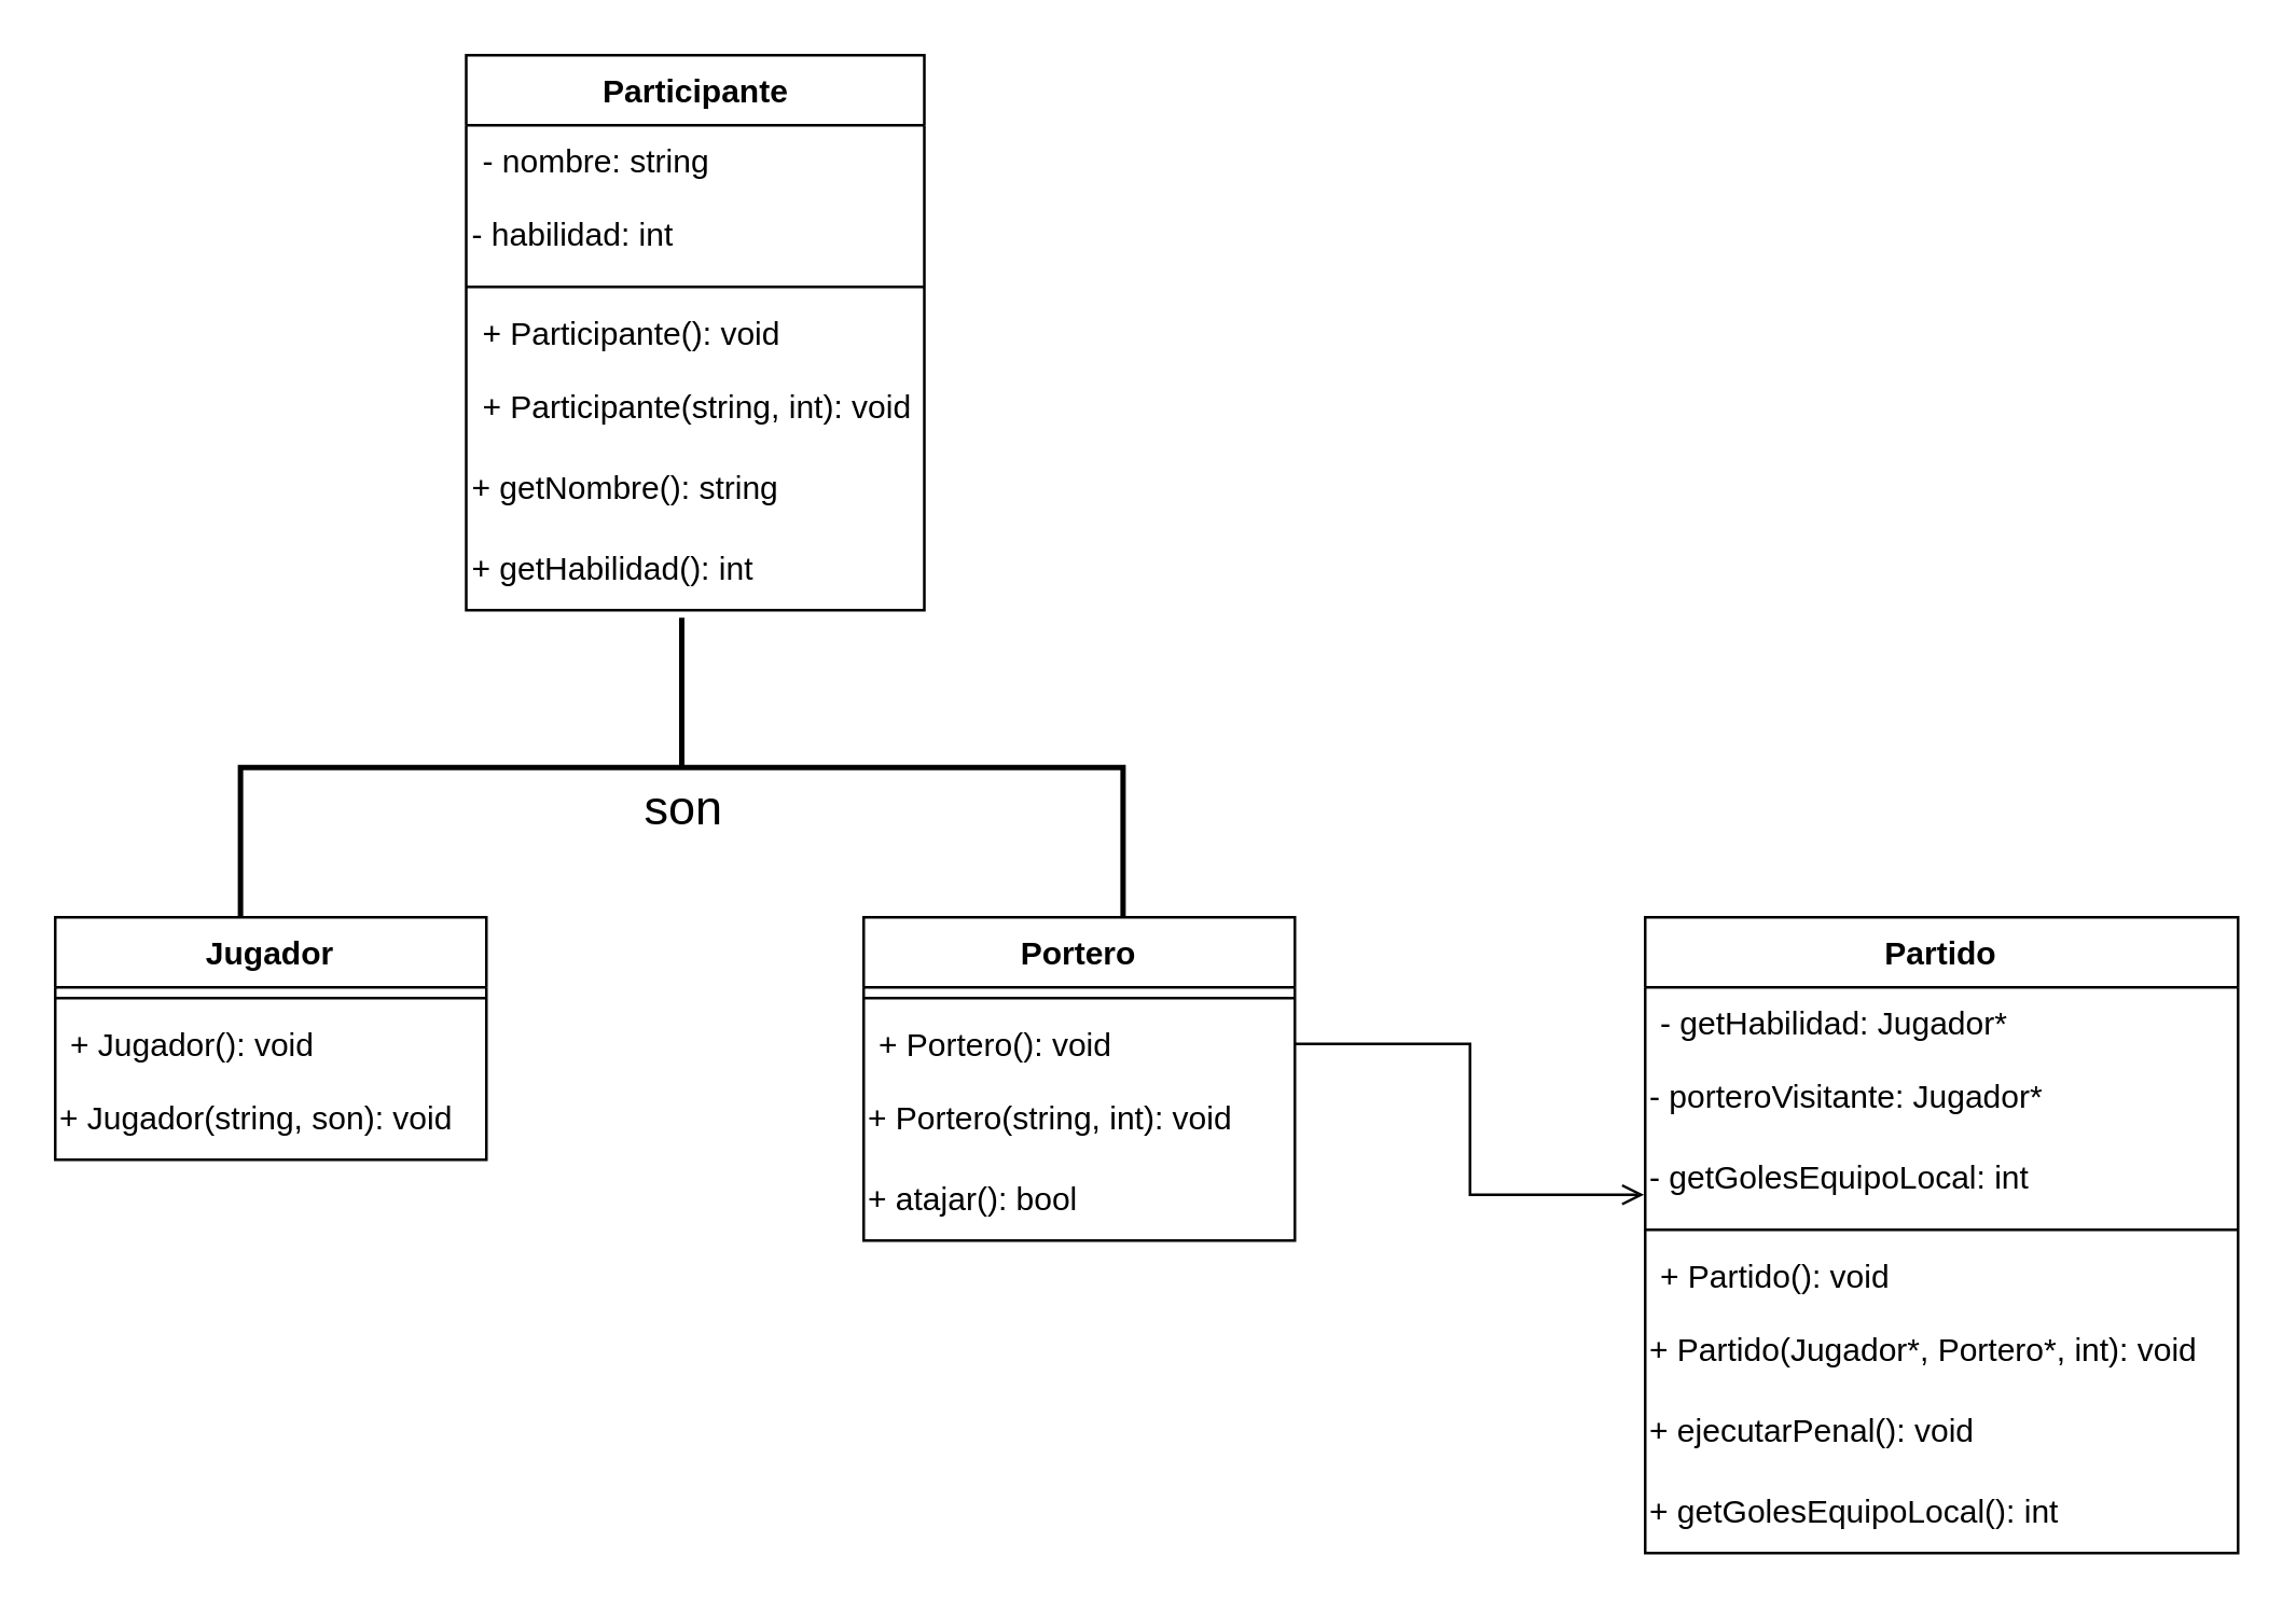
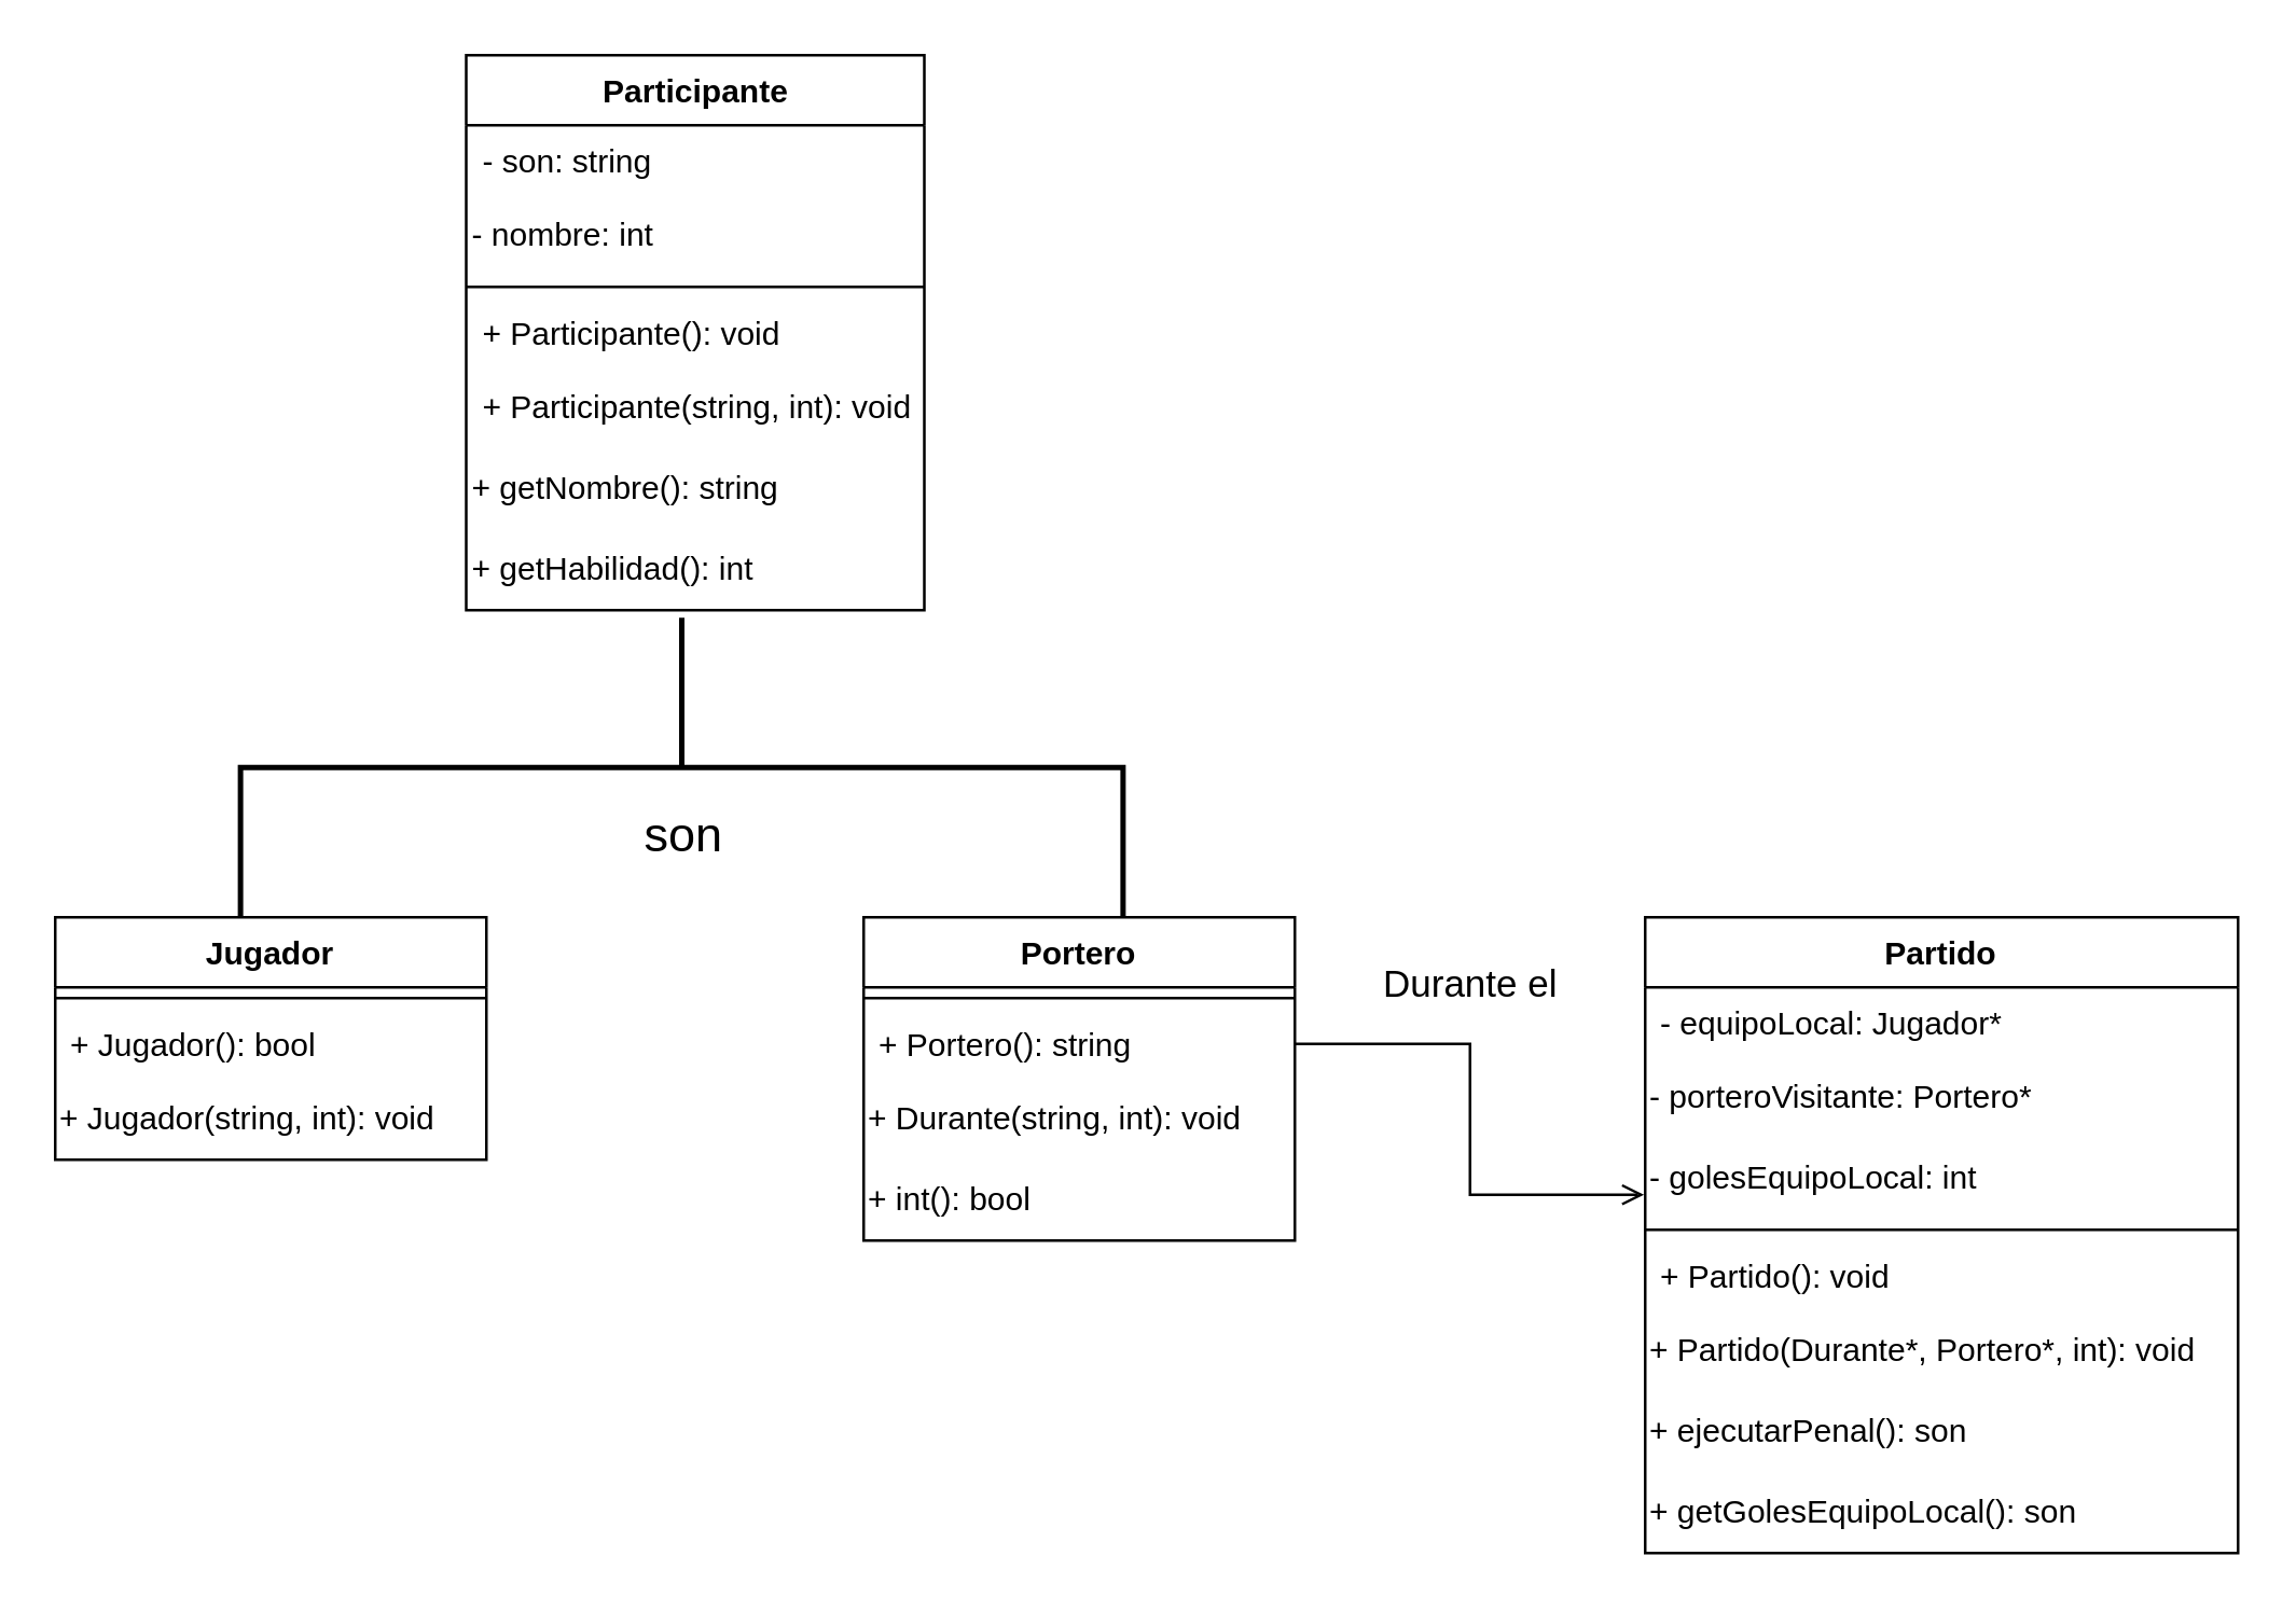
  <mxCell id="0" />
  <mxCell id="1" parent="0" />
  <mxCell id="2" value="Jugador" style="swimlane;fontStyle=1;align=center;verticalAlign=top;childLayout=stackLayout;horizontal=1;startSize=26;horizontalStack=0;resizeParent=1;resizeParentMax=0;resizeLast=0;collapsible=1;marginBottom=0;whiteSpace=wrap;html=1;" vertex="1" parent="1"><mxGeometry x="20" y="340" width="160" height="90" as="geometry" /></mxCell>
  <mxCell id="3" value="" style="line;strokeWidth=1;fillColor=none;align=left;verticalAlign=middle;spacingTop=-1;spacingLeft=3;spacingRight=3;rotatable=0;labelPosition=right;points=[];portConstraint=eastwest;strokeColor=inherit;" vertex="1" parent="2"><mxGeometry y="26" width="160" height="8" as="geometry" /></mxCell>
- <mxCell id="4" value="+ Jugador(): void" style="text;strokeColor=none;fillColor=none;align=left;verticalAlign=top;spacingLeft=4;spacingRight=4;overflow=hidden;rotatable=0;points=[[0,0.5],[1,0.5]];portConstraint=eastwest;whiteSpace=wrap;html=1;" vertex="1" parent="2"><mxGeometry y="34" width="160" height="26" as="geometry" /></mxCell>
- <mxCell id="5" value="+ Jugador(string, son): void" style="text;html=1;align=left;verticalAlign=middle;resizable=0;points=[];autosize=1;strokeColor=none;fillColor=none;" vertex="1" parent="2"><mxGeometry y="60" width="160" height="30" as="geometry" /></mxCell>
+ <mxCell id="4" value="+ Jugador(): bool" style="text;strokeColor=none;fillColor=none;align=left;verticalAlign=top;spacingLeft=4;spacingRight=4;overflow=hidden;rotatable=0;points=[[0,0.5],[1,0.5]];portConstraint=eastwest;whiteSpace=wrap;html=1;" vertex="1" parent="2"><mxGeometry y="34" width="160" height="26" as="geometry" /></mxCell>
+ <mxCell id="5" value="+ Jugador(string, int): void" style="text;html=1;align=left;verticalAlign=middle;resizable=0;points=[];autosize=1;strokeColor=none;fillColor=none;" vertex="1" parent="2"><mxGeometry y="60" width="160" height="30" as="geometry" /></mxCell>
  <mxCell id="6" value="Portero" style="swimlane;fontStyle=1;align=center;verticalAlign=top;childLayout=stackLayout;horizontal=1;startSize=26;horizontalStack=0;resizeParent=1;resizeParentMax=0;resizeLast=0;collapsible=1;marginBottom=0;whiteSpace=wrap;html=1;" vertex="1" parent="1"><mxGeometry x="320" y="340" width="160" height="120" as="geometry" /></mxCell>
  <mxCell id="7" value="" style="line;strokeWidth=1;fillColor=none;align=left;verticalAlign=middle;spacingTop=-1;spacingLeft=3;spacingRight=3;rotatable=0;labelPosition=right;points=[];portConstraint=eastwest;strokeColor=inherit;" vertex="1" parent="6"><mxGeometry y="26" width="160" height="8" as="geometry" /></mxCell>
- <mxCell id="8" value="+ Portero(): void" style="text;strokeColor=none;fillColor=none;align=left;verticalAlign=top;spacingLeft=4;spacingRight=4;overflow=hidden;rotatable=0;points=[[0,0.5],[1,0.5]];portConstraint=eastwest;whiteSpace=wrap;html=1;" vertex="1" parent="6"><mxGeometry y="34" width="160" height="26" as="geometry" /></mxCell>
- <mxCell id="9" value="+ Portero(string, int): void" style="text;html=1;align=left;verticalAlign=middle;resizable=0;points=[];autosize=1;strokeColor=none;fillColor=none;" vertex="1" parent="6"><mxGeometry y="60" width="160" height="30" as="geometry" /></mxCell>
- <mxCell id="10" value="+ atajar(): bool" style="text;html=1;align=left;verticalAlign=middle;resizable=0;points=[];autosize=1;strokeColor=none;fillColor=none;" vertex="1" parent="6"><mxGeometry y="90" width="160" height="30" as="geometry" /></mxCell>
+ <mxCell id="8" value="+ Portero(): string" style="text;strokeColor=none;fillColor=none;align=left;verticalAlign=top;spacingLeft=4;spacingRight=4;overflow=hidden;rotatable=0;points=[[0,0.5],[1,0.5]];portConstraint=eastwest;whiteSpace=wrap;html=1;" vertex="1" parent="6"><mxGeometry y="34" width="160" height="26" as="geometry" /></mxCell>
+ <mxCell id="9" value="+ Durante(string, int): void" style="text;html=1;align=left;verticalAlign=middle;resizable=0;points=[];autosize=1;strokeColor=none;fillColor=none;" vertex="1" parent="6"><mxGeometry y="60" width="160" height="30" as="geometry" /></mxCell>
+ <mxCell id="10" value="+ int(): bool" style="text;html=1;align=left;verticalAlign=middle;resizable=0;points=[];autosize=1;strokeColor=none;fillColor=none;" vertex="1" parent="6"><mxGeometry y="90" width="160" height="30" as="geometry" /></mxCell>
  <mxCell id="11" value="Partido" style="swimlane;fontStyle=1;align=center;verticalAlign=top;childLayout=stackLayout;horizontal=1;startSize=26;horizontalStack=0;resizeParent=1;resizeParentMax=0;resizeLast=0;collapsible=1;marginBottom=0;whiteSpace=wrap;html=1;" vertex="1" parent="1"><mxGeometry x="610" y="340" width="220" height="236" as="geometry" /></mxCell>
- <mxCell id="12" value="- getHabilidad: Jugador*" style="text;strokeColor=none;fillColor=none;align=left;verticalAlign=top;spacingLeft=4;spacingRight=4;overflow=hidden;rotatable=0;points=[[0,0.5],[1,0.5]];portConstraint=eastwest;whiteSpace=wrap;html=1;" vertex="1" parent="11"><mxGeometry y="26" width="220" height="26" as="geometry" /></mxCell>
- <mxCell id="13" value="- porteroVisitante: Jugador*" style="text;html=1;align=left;verticalAlign=middle;resizable=0;points=[];autosize=1;strokeColor=none;fillColor=none;" vertex="1" parent="11"><mxGeometry y="52" width="220" height="30" as="geometry" /></mxCell>
- <mxCell id="14" value="- getGolesEquipoLocal: int" style="text;html=1;align=left;verticalAlign=middle;resizable=0;points=[];autosize=1;strokeColor=none;fillColor=none;" vertex="1" parent="11"><mxGeometry y="82" width="220" height="30" as="geometry" /></mxCell>
+ <mxCell id="12" value="- equipoLocal: Jugador*" style="text;strokeColor=none;fillColor=none;align=left;verticalAlign=top;spacingLeft=4;spacingRight=4;overflow=hidden;rotatable=0;points=[[0,0.5],[1,0.5]];portConstraint=eastwest;whiteSpace=wrap;html=1;" vertex="1" parent="11"><mxGeometry y="26" width="220" height="26" as="geometry" /></mxCell>
+ <mxCell id="13" value="- porteroVisitante: Portero*" style="text;html=1;align=left;verticalAlign=middle;resizable=0;points=[];autosize=1;strokeColor=none;fillColor=none;" vertex="1" parent="11"><mxGeometry y="52" width="220" height="30" as="geometry" /></mxCell>
+ <mxCell id="14" value="- golesEquipoLocal: int" style="text;html=1;align=left;verticalAlign=middle;resizable=0;points=[];autosize=1;strokeColor=none;fillColor=none;" vertex="1" parent="11"><mxGeometry y="82" width="220" height="30" as="geometry" /></mxCell>
  <mxCell id="15" value="" style="line;strokeWidth=1;fillColor=none;align=left;verticalAlign=middle;spacingTop=-1;spacingLeft=3;spacingRight=3;rotatable=0;labelPosition=right;points=[];portConstraint=eastwest;strokeColor=inherit;" vertex="1" parent="11"><mxGeometry y="112" width="220" height="8" as="geometry" /></mxCell>
  <mxCell id="16" value="+ Partido(): void" style="text;strokeColor=none;fillColor=none;align=left;verticalAlign=top;spacingLeft=4;spacingRight=4;overflow=hidden;rotatable=0;points=[[0,0.5],[1,0.5]];portConstraint=eastwest;whiteSpace=wrap;html=1;" vertex="1" parent="11"><mxGeometry y="120" width="220" height="26" as="geometry" /></mxCell>
- <mxCell id="17" value="+ Partido(Jugador*, Portero*, int): void" style="text;html=1;align=left;verticalAlign=middle;resizable=0;points=[];autosize=1;strokeColor=none;fillColor=none;" vertex="1" parent="11"><mxGeometry y="146" width="220" height="30" as="geometry" /></mxCell>
- <mxCell id="18" value="+ ejecutarPenal(): void" style="text;html=1;align=left;verticalAlign=middle;resizable=0;points=[];autosize=1;strokeColor=none;fillColor=none;" vertex="1" parent="11"><mxGeometry y="176" width="220" height="30" as="geometry" /></mxCell>
- <mxCell id="19" value="+ getGolesEquipoLocal(): int" style="text;html=1;align=left;verticalAlign=middle;resizable=0;points=[];autosize=1;strokeColor=none;fillColor=none;" vertex="1" parent="11"><mxGeometry y="206" width="220" height="30" as="geometry" /></mxCell>
+ <mxCell id="17" value="+ Partido(Durante*, Portero*, int): void" style="text;html=1;align=left;verticalAlign=middle;resizable=0;points=[];autosize=1;strokeColor=none;fillColor=none;" vertex="1" parent="11"><mxGeometry y="146" width="220" height="30" as="geometry" /></mxCell>
+ <mxCell id="18" value="+ ejecutarPenal(): son" style="text;html=1;align=left;verticalAlign=middle;resizable=0;points=[];autosize=1;strokeColor=none;fillColor=none;" vertex="1" parent="11"><mxGeometry y="176" width="220" height="30" as="geometry" /></mxCell>
+ <mxCell id="19" value="+ getGolesEquipoLocal(): son" style="text;html=1;align=left;verticalAlign=middle;resizable=0;points=[];autosize=1;strokeColor=none;fillColor=none;" vertex="1" parent="11"><mxGeometry y="206" width="220" height="30" as="geometry" /></mxCell>
  <mxCell id="20" style="edgeStyle=orthogonalEdgeStyle;rounded=0;orthogonalLoop=1;jettySize=auto;html=1;exitX=1;exitY=0.5;exitDx=0;exitDy=0;entryX=-0.002;entryY=0.7;entryDx=0;entryDy=0;entryPerimeter=0;endArrow=open;" edge="1" parent="1" source="8" target="14"><mxGeometry relative="1" as="geometry" /></mxCell>
+ <mxCell id="21" value="&lt;font style=&quot;font-size: 14px;&quot;&gt;Durante el&lt;/font&gt;" style="text;html=1;align=center;verticalAlign=middle;resizable=0;points=[];autosize=1;strokeColor=none;fillColor=none;" vertex="1" parent="1"><mxGeometry x="500" y="350" width="90" height="30" as="geometry" /></mxCell>
  <mxCell id="22" value="Participante" style="swimlane;fontStyle=1;align=center;verticalAlign=top;childLayout=stackLayout;horizontal=1;startSize=26;horizontalStack=0;resizeParent=1;resizeParentMax=0;resizeLast=0;collapsible=1;marginBottom=0;whiteSpace=wrap;html=1;" vertex="1" parent="1"><mxGeometry x="172.5" y="20" width="170" height="206" as="geometry" /></mxCell>
- <mxCell id="23" value="- nombre: string" style="text;strokeColor=none;fillColor=none;align=left;verticalAlign=top;spacingLeft=4;spacingRight=4;overflow=hidden;rotatable=0;points=[[0,0.5],[1,0.5]];portConstraint=eastwest;whiteSpace=wrap;html=1;" vertex="1" parent="22"><mxGeometry y="26" width="170" height="26" as="geometry" /></mxCell>
- <mxCell id="24" value="- habilidad: int" style="text;html=1;align=left;verticalAlign=middle;resizable=0;points=[];autosize=1;strokeColor=none;fillColor=none;" vertex="1" parent="22"><mxGeometry y="52" width="170" height="30" as="geometry" /></mxCell>
+ <mxCell id="23" value="- son: string" style="text;strokeColor=none;fillColor=none;align=left;verticalAlign=top;spacingLeft=4;spacingRight=4;overflow=hidden;rotatable=0;points=[[0,0.5],[1,0.5]];portConstraint=eastwest;whiteSpace=wrap;html=1;" vertex="1" parent="22"><mxGeometry y="26" width="170" height="26" as="geometry" /></mxCell>
+ <mxCell id="24" value="- nombre: int" style="text;html=1;align=left;verticalAlign=middle;resizable=0;points=[];autosize=1;strokeColor=none;fillColor=none;" vertex="1" parent="22"><mxGeometry y="52" width="170" height="30" as="geometry" /></mxCell>
  <mxCell id="25" value="" style="line;strokeWidth=1;fillColor=none;align=left;verticalAlign=middle;spacingTop=-1;spacingLeft=3;spacingRight=3;rotatable=0;labelPosition=right;points=[];portConstraint=eastwest;strokeColor=inherit;" vertex="1" parent="22"><mxGeometry y="82" width="170" height="8" as="geometry" /></mxCell>
  <mxCell id="26" value="+ Participante(): void" style="text;strokeColor=none;fillColor=none;align=left;verticalAlign=top;spacingLeft=4;spacingRight=4;overflow=hidden;rotatable=0;points=[[0,0.5],[1,0.5]];portConstraint=eastwest;whiteSpace=wrap;html=1;" vertex="1" parent="22"><mxGeometry y="90" width="170" height="26" as="geometry" /></mxCell>
  <mxCell id="27" value="+ Participante(string, int): void" style="text;html=1;align=center;verticalAlign=middle;resizable=0;points=[];autosize=1;strokeColor=none;fillColor=none;" vertex="1" parent="22"><mxGeometry y="116" width="170" height="30" as="geometry" /></mxCell>
  <mxCell id="28" value="+ getNombre(): string" style="text;html=1;align=left;verticalAlign=middle;resizable=0;points=[];autosize=1;strokeColor=none;fillColor=none;" vertex="1" parent="22"><mxGeometry y="146" width="170" height="30" as="geometry" /></mxCell>
  <mxCell id="29" value="+ getHabilidad(): int" style="text;html=1;align=left;verticalAlign=middle;resizable=0;points=[];autosize=1;strokeColor=none;fillColor=none;" vertex="1" parent="22"><mxGeometry y="176" width="170" height="30" as="geometry" /></mxCell>
  <mxCell id="30" value="" style="strokeWidth=2;html=1;shape=mxgraph.flowchart.annotation_2;align=left;labelPosition=right;pointerEvents=1;rotation=90;" vertex="1" parent="1"><mxGeometry x="196.88" y="120.63" width="111.25" height="327.5" as="geometry" /></mxCell>
- <mxCell id="31" value="&lt;font style=&quot;font-size: 18px;&quot;&gt;son&lt;/font&gt;" style="text;html=1;align=center;verticalAlign=middle;resizable=0;points=[];autosize=1;strokeColor=none;fillColor=none;" vertex="1" parent="1"><mxGeometry x="227.51" y="280" width="50" height="40" as="geometry" /></mxCell>
+ <mxCell id="31" value="&lt;font style=&quot;font-size: 18px;&quot;&gt;son&lt;/font&gt;" style="text;html=1;align=center;verticalAlign=middle;resizable=0;points=[];autosize=1;strokeColor=none;fillColor=none;" vertex="1" parent="1"><mxGeometry x="227.51" y="290" width="50" height="40" as="geometry" /></mxCell>
